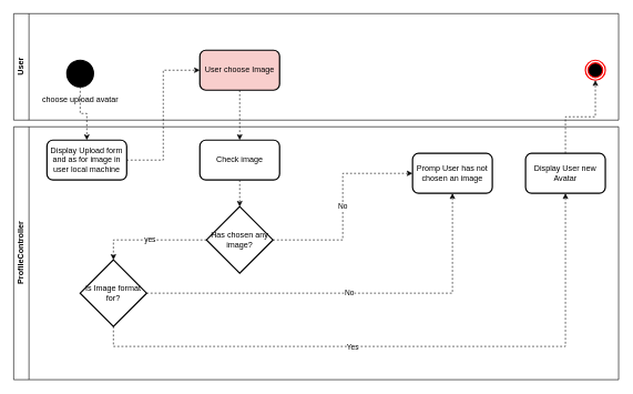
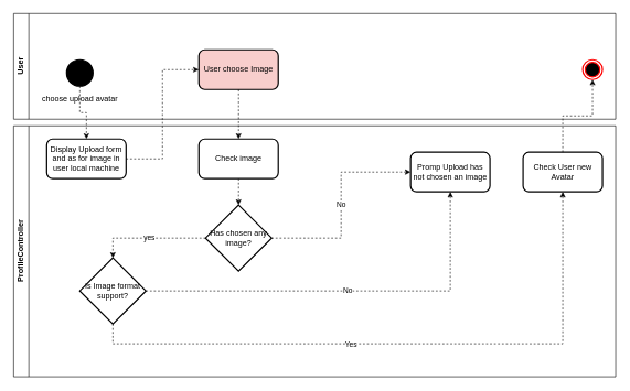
  <mxCell id="0" />
  <mxCell id="1" parent="0" />
  <mxCell id="2" value="User" style="swimlane;horizontal=0;whiteSpace=wrap;html=1;" vertex="1" parent="1"><mxGeometry x="20" y="20" width="910" height="160" as="geometry" /></mxCell>
  <mxCell id="3" value="choose upload avatar" style="shape=ellipse;html=1;fillColor=strokeColor;strokeWidth=2;verticalLabelPosition=bottom;verticalAlignment=top;perimeter=ellipsePerimeter;" vertex="1" parent="2"><mxGeometry x="80" y="70" width="40" height="40" as="geometry" /></mxCell>
  <mxCell id="4" value="" style="ellipse;html=1;shape=endState;fillColor=#000000;strokeColor=#ff0000;strokeWidth=2;fontFamily=Helvetica;fontSize=12;fontColor=default;" vertex="1" parent="2"><mxGeometry x="860" y="70" width="30" height="30" as="geometry" /></mxCell>
  <mxCell id="5" value="User choose Image" style="rounded=1;whiteSpace=wrap;html=1;strokeWidth=2;fontFamily=Helvetica;fontSize=12;fillColor=#f8cecc;" vertex="1" parent="2"><mxGeometry x="280" y="55" width="120" height="60" as="geometry" /></mxCell>
  <mxCell id="6" value="ProfileController" style="swimlane;horizontal=0;whiteSpace=wrap;html=1;" vertex="1" parent="1"><mxGeometry x="20" y="190" width="910" height="380" as="geometry" /></mxCell>
- <mxCell id="7" value="Display User new Avatar" style="rounded=1;whiteSpace=wrap;html=1;strokeWidth=2;fontFamily=Helvetica;fontSize=12;" vertex="1" parent="6"><mxGeometry x="770" y="40" width="120" height="60" as="geometry" /></mxCell>
+ <mxCell id="7" value="Check User new Avatar" style="rounded=1;whiteSpace=wrap;html=1;strokeWidth=2;fontFamily=Helvetica;fontSize=12;" vertex="1" parent="6"><mxGeometry x="770" y="40" width="120" height="60" as="geometry" /></mxCell>
  <mxCell id="8" value="Display Upload form and as for image in user local machine" style="rounded=1;whiteSpace=wrap;html=1;strokeWidth=2;fontFamily=Helvetica;fontSize=12;" vertex="1" parent="6"><mxGeometry x="50" y="20" width="120" height="60" as="geometry" /></mxCell>
  <mxCell id="9" style="edgeStyle=orthogonalEdgeStyle;rounded=0;orthogonalLoop=1;jettySize=auto;html=1;entryX=0.5;entryY=0;entryDx=0;entryDy=0;entryPerimeter=0;dashed=1;" edge="1" parent="6" source="10" target="13"><mxGeometry relative="1" as="geometry" /></mxCell>
  <mxCell id="10" value="Check image" style="rounded=1;whiteSpace=wrap;html=1;strokeWidth=2;fontFamily=Helvetica;fontSize=12;" vertex="1" parent="6"><mxGeometry x="280" y="20" width="120" height="60" as="geometry" /></mxCell>
  <mxCell id="11" value="No" style="edgeStyle=orthogonalEdgeStyle;rounded=0;orthogonalLoop=1;jettySize=auto;html=1;entryX=0;entryY=0.5;entryDx=0;entryDy=0;dashed=1;" edge="1" parent="6" source="13" target="14"><mxGeometry relative="1" as="geometry" /></mxCell>
  <mxCell id="12" value="yes" style="edgeStyle=orthogonalEdgeStyle;rounded=0;orthogonalLoop=1;jettySize=auto;html=1;entryX=0.5;entryY=0;entryDx=0;entryDy=0;entryPerimeter=0;dashed=1;" edge="1" parent="6" source="13" target="18"><mxGeometry relative="1" as="geometry" /></mxCell>
  <mxCell id="13" value="Has chosen any image?" style="strokeWidth=2;html=1;shape=mxgraph.flowchart.decision;whiteSpace=wrap;" vertex="1" parent="6"><mxGeometry x="290" y="120" width="100" height="100" as="geometry" /></mxCell>
- <mxCell id="14" value="Promp User has not chosen an image" style="rounded=1;whiteSpace=wrap;html=1;strokeWidth=2;fontFamily=Helvetica;fontSize=12;" vertex="1" parent="6"><mxGeometry x="600" y="40" width="120" height="60" as="geometry" /></mxCell>
+ <mxCell id="14" value="Promp Upload has not chosen an image" style="rounded=1;whiteSpace=wrap;html=1;strokeWidth=2;fontFamily=Helvetica;fontSize=12;" vertex="1" parent="6"><mxGeometry x="600" y="40" width="120" height="60" as="geometry" /></mxCell>
  <mxCell id="15" value="No" style="edgeStyle=orthogonalEdgeStyle;rounded=0;orthogonalLoop=1;jettySize=auto;html=1;dashed=1;" edge="1" parent="6" source="18" target="14"><mxGeometry relative="1" as="geometry" /></mxCell>
  <mxCell id="16" style="edgeStyle=orthogonalEdgeStyle;rounded=0;orthogonalLoop=1;jettySize=auto;html=1;dashed=1;" edge="1" parent="6" source="18" target="7"><mxGeometry relative="1" as="geometry"><Array as="points"><mxPoint x="150" y="330" /><mxPoint x="830" y="330" /></Array></mxGeometry></mxCell>
  <mxCell id="17" value="Yes" style="edgeLabel;html=1;align=center;verticalAlign=middle;resizable=0;points=[];" vertex="1" connectable="0" parent="16"><mxGeometry x="-0.173" y="-1" relative="1" as="geometry"><mxPoint as="offset" /></mxGeometry></mxCell>
- <mxCell id="18" value="Is Image format for?" style="strokeWidth=2;html=1;shape=mxgraph.flowchart.decision;whiteSpace=wrap;" vertex="1" parent="6"><mxGeometry x="100" y="200" width="100" height="100" as="geometry" /></mxCell>
+ <mxCell id="18" value="Is Image format support?" style="strokeWidth=2;html=1;shape=mxgraph.flowchart.decision;whiteSpace=wrap;" vertex="1" parent="6"><mxGeometry x="100" y="200" width="100" height="100" as="geometry" /></mxCell>
  <mxCell id="19" style="edgeStyle=orthogonalEdgeStyle;rounded=0;orthogonalLoop=1;jettySize=auto;html=1;entryX=0.5;entryY=1;entryDx=0;entryDy=0;dashed=1;strokeWidth=1;fontFamily=Helvetica;fontSize=12;fontColor=default;" edge="1" parent="1" source="7" target="4"><mxGeometry relative="1" as="geometry" /></mxCell>
  <mxCell id="20" style="edgeStyle=orthogonalEdgeStyle;rounded=0;orthogonalLoop=1;jettySize=auto;html=1;entryX=0.5;entryY=0;entryDx=0;entryDy=0;dashed=1;strokeWidth=1;fontFamily=Helvetica;fontSize=12;fontColor=default;" edge="1" parent="1" source="3" target="8"><mxGeometry relative="1" as="geometry" /></mxCell>
  <mxCell id="21" style="edgeStyle=orthogonalEdgeStyle;rounded=0;orthogonalLoop=1;jettySize=auto;html=1;entryX=0;entryY=0.5;entryDx=0;entryDy=0;dashed=1;" edge="1" parent="1" source="8" target="5"><mxGeometry relative="1" as="geometry" /></mxCell>
  <mxCell id="22" style="edgeStyle=orthogonalEdgeStyle;rounded=0;orthogonalLoop=1;jettySize=auto;html=1;entryX=0.5;entryY=0;entryDx=0;entryDy=0;dashed=1;" edge="1" parent="1" source="5" target="10"><mxGeometry relative="1" as="geometry" /></mxCell>
